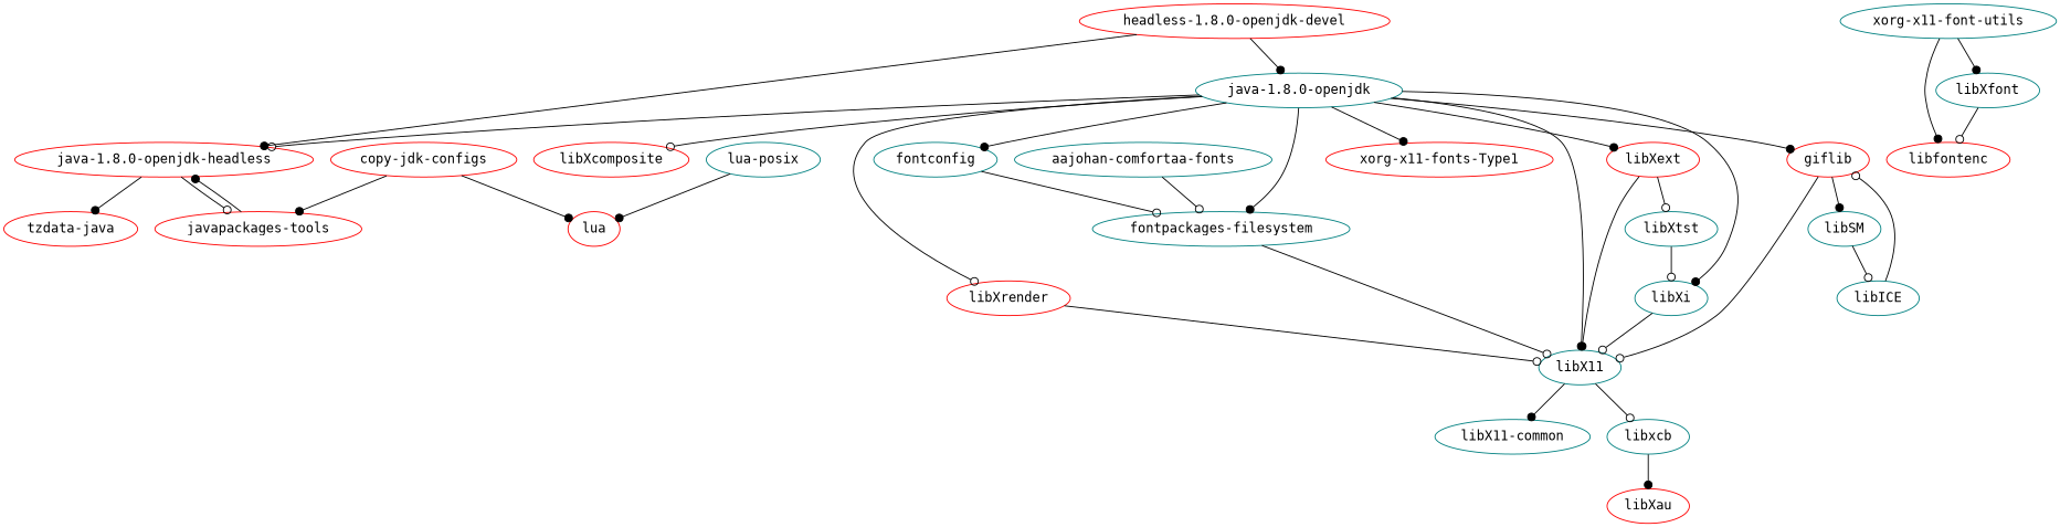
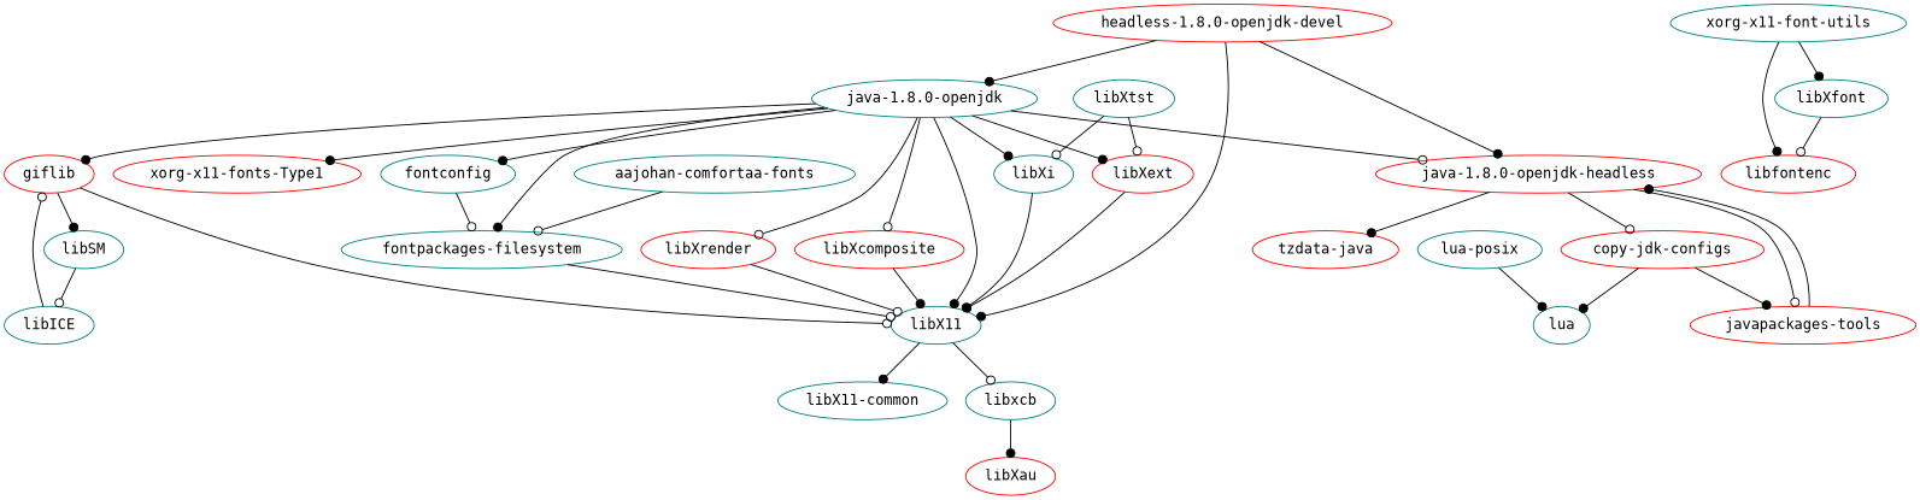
  strict digraph {
    node [color=teal fontname=monospace]
    edge [arrowhead=dot]
    "aajohan-comfortaa-fonts"
    "fontpackages-filesystem"
    libX11
    "copy-jdk-configs" [color=red]
-   lua [color=red]
+   lua
    "javapackages-tools" [color=red]
    "lua-posix"
    fontconfig
    giflib [color=red]
    libSM
    libICE
    "libX11-common"
    libxcb
    libXau [color=red]
    n15 [color=red label="headless-1.8.0-openjdk-devel"]
    "java-1.8.0-openjdk"
    "java-1.8.0-openjdk-headless" [color=red]
    libXcomposite [color=red]
    libXext [color=red]
    libXi
    libXrender [color=red]
    "xorg-x11-fonts-Type1" [color=red]
    "tzdata-java" [color=red]
    libXtst
    libfontenc [color=red]
    libXfont
    "xorg-x11-font-utils"
    "aajohan-comfortaa-fonts" -> "fontpackages-filesystem" [arrowhead=odot]
    "fontpackages-filesystem" -> libX11 [arrowhead=odot]
    libX11 -> "libX11-common"
    libX11 -> libxcb [arrowhead=odot]
    "copy-jdk-configs" -> lua
    "copy-jdk-configs" -> "javapackages-tools"
    "javapackages-tools" -> "java-1.8.0-openjdk-headless"
    "lua-posix" -> lua
    fontconfig -> "fontpackages-filesystem" [arrowhead=odot]
    giflib -> libX11 [arrowhead=odot]
    giflib -> libSM
    libSM -> libICE [arrowhead=odot]
    libICE -> giflib [arrowhead=odot]
    libxcb -> libXau
+   n15 -> libX11
    n15 -> "java-1.8.0-openjdk"
    n15 -> "java-1.8.0-openjdk-headless"
    "java-1.8.0-openjdk" -> "fontpackages-filesystem"
    "java-1.8.0-openjdk" -> libX11
    "java-1.8.0-openjdk" -> fontconfig
    "java-1.8.0-openjdk" -> giflib
    "java-1.8.0-openjdk" -> "java-1.8.0-openjdk-headless" [arrowhead=odot]
    "java-1.8.0-openjdk" -> libXcomposite [arrowhead=odot]
    "java-1.8.0-openjdk" -> libXext
    "java-1.8.0-openjdk" -> libXi
    "java-1.8.0-openjdk" -> libXrender [arrowhead=odot]
    "java-1.8.0-openjdk" -> "xorg-x11-fonts-Type1"
+   "java-1.8.0-openjdk-headless" -> "copy-jdk-configs" [arrowhead=odot]
    "java-1.8.0-openjdk-headless" -> "javapackages-tools" [arrowhead=odot]
    "java-1.8.0-openjdk-headless" -> "tzdata-java"
+   libXcomposite -> libX11
    libXext -> libX11
    libXi -> libX11 [arrowhead=odot]
    libXrender -> libX11 [arrowhead=odot]
-   libXext -> libXtst [arrowhead=odot]
+   libXtst -> libXext [arrowhead=odot]
    libXtst -> libXi [arrowhead=odot]
    libXfont -> libfontenc [arrowhead=odot]
    "xorg-x11-font-utils" -> libfontenc
    "xorg-x11-font-utils" -> libXfont
  }
